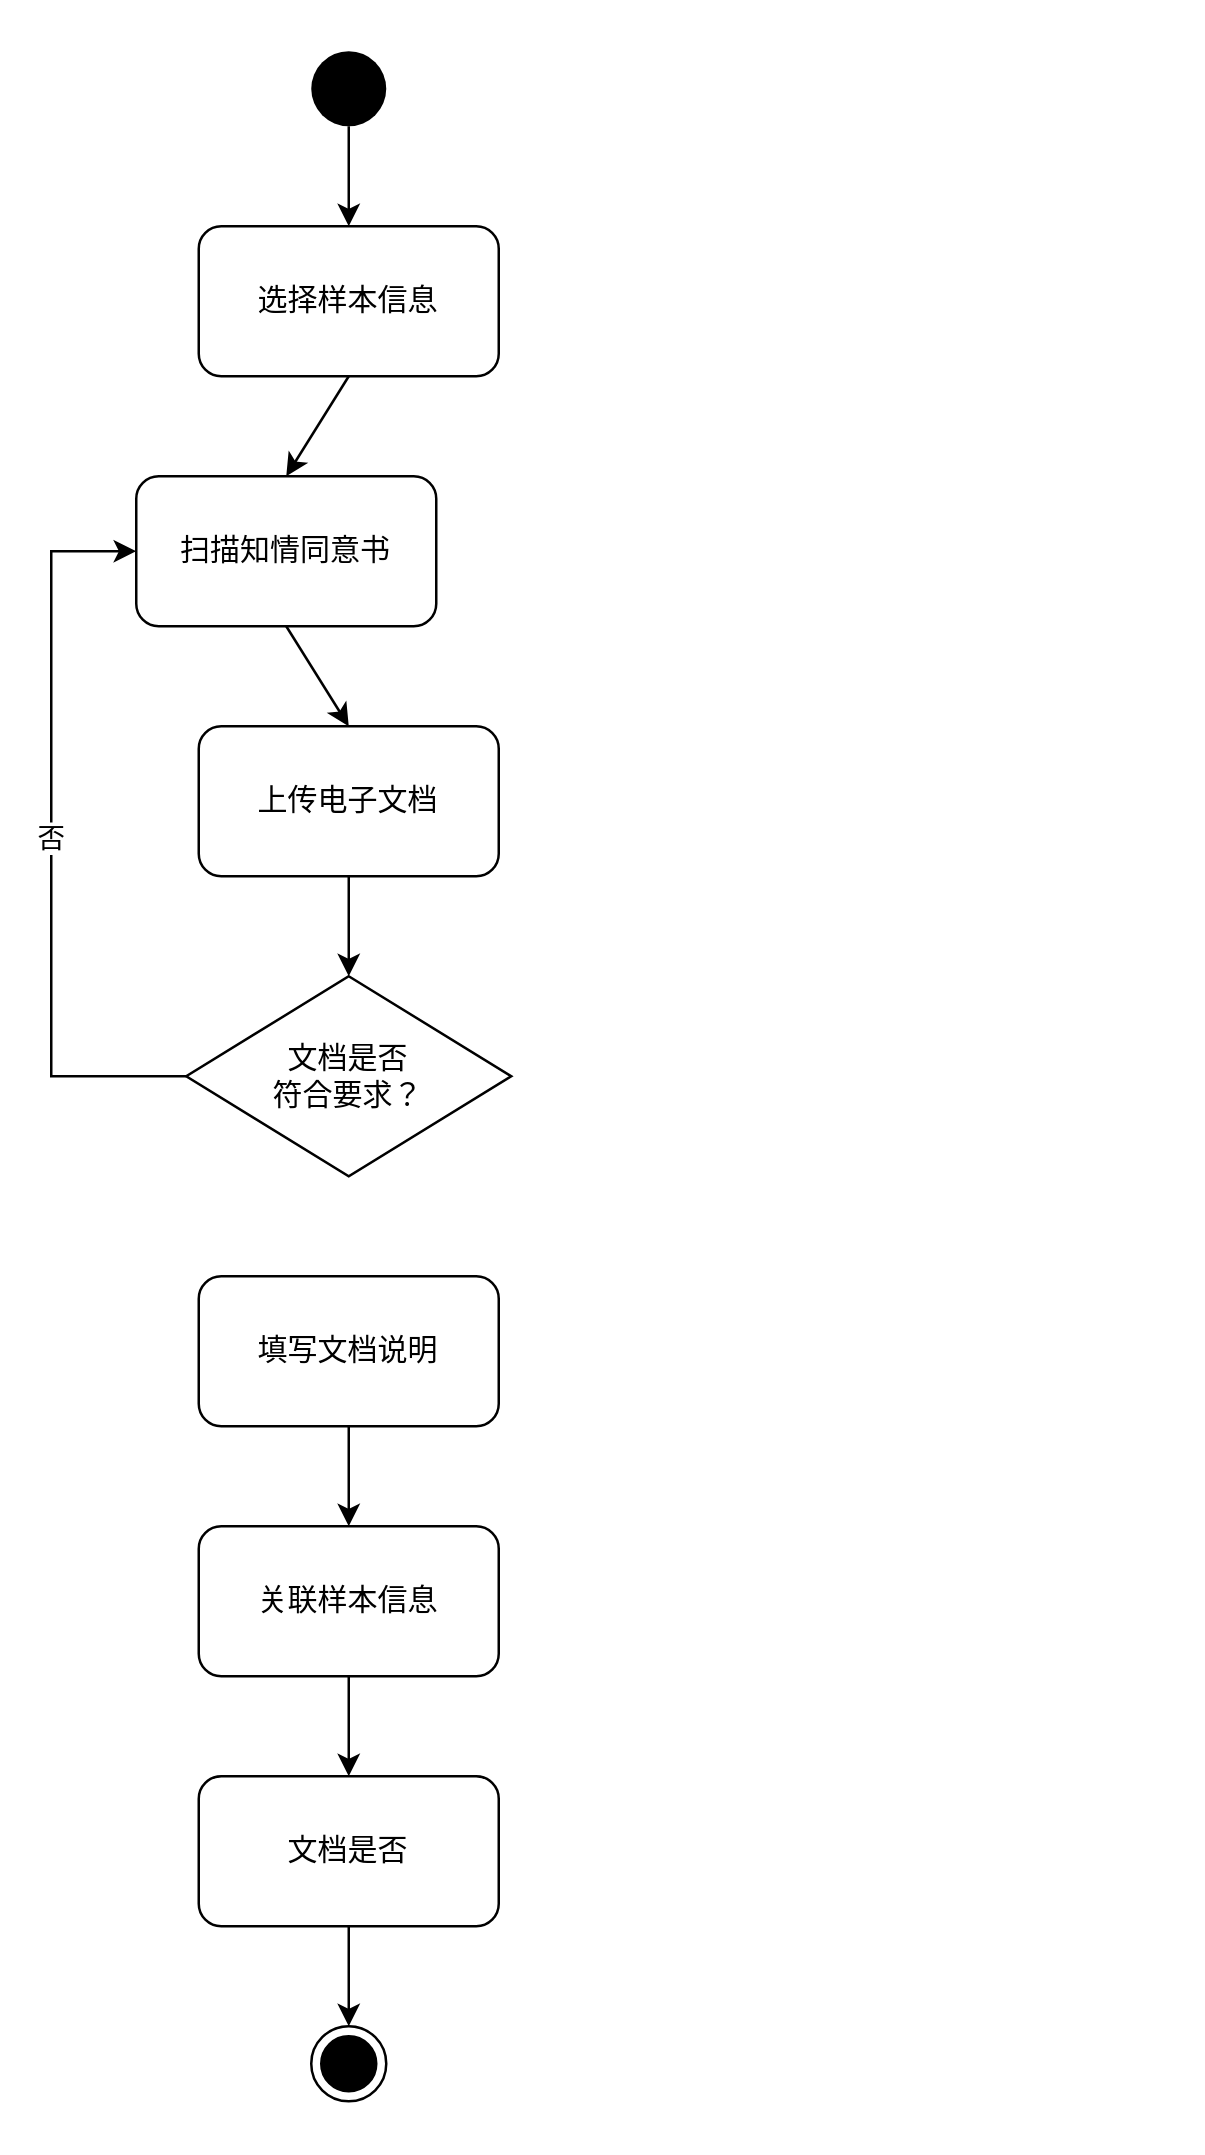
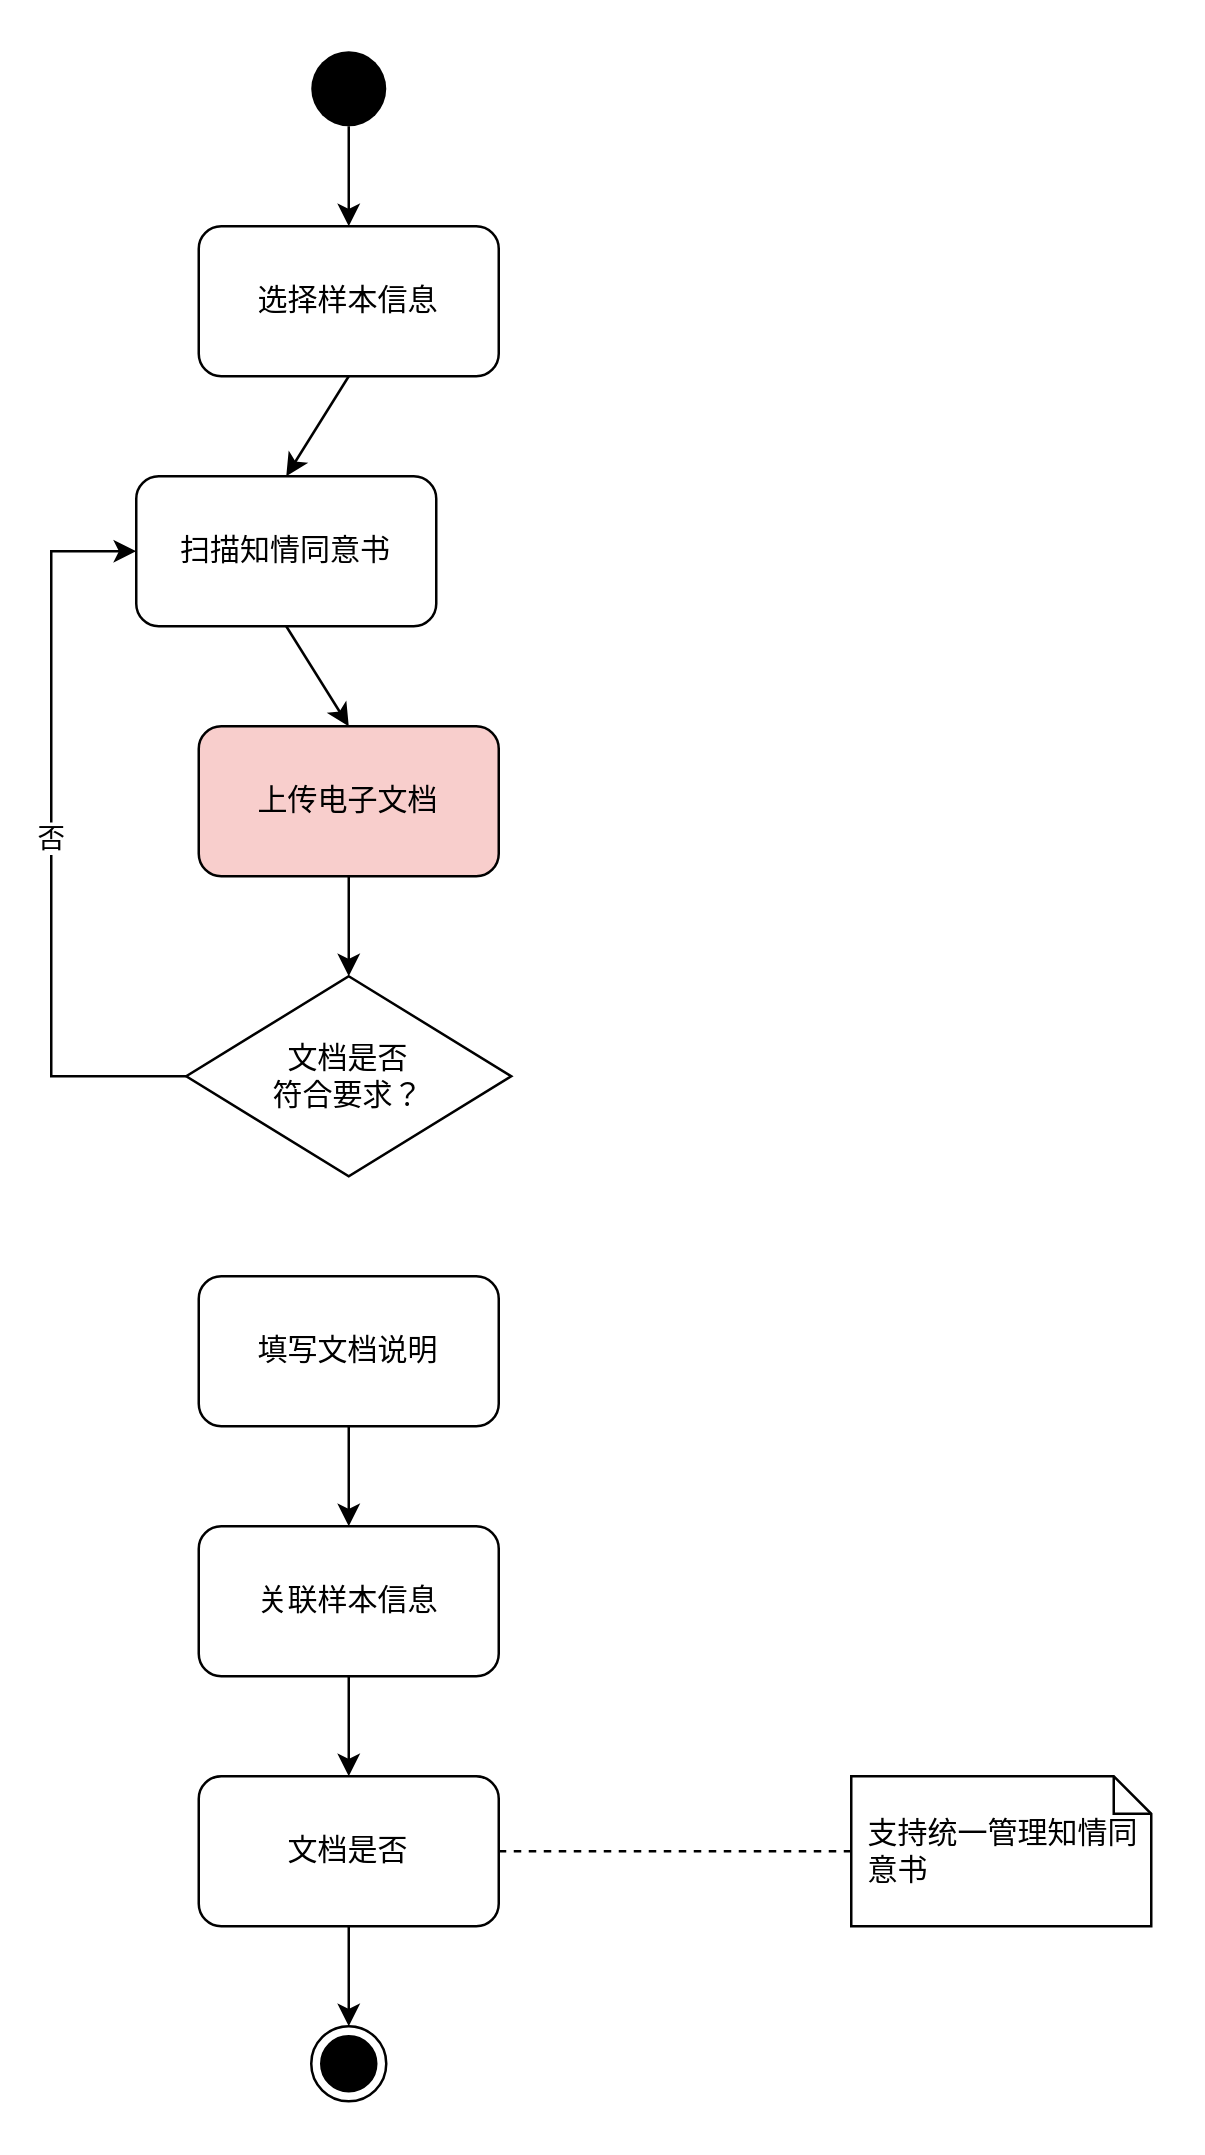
  <mxCell id="0" />
  <mxCell id="1" parent="0" />
  <mxCell id="2" value="" style="ellipse;fillColor=#000000;strokeColor=none;html=1;" vertex="1" parent="1"><mxGeometry x="124" y="20" width="30" height="30" as="geometry" /></mxCell>
  <mxCell id="3" value="选择样本信息" style="rounded=1;whiteSpace=wrap;html=1;" vertex="1" parent="1"><mxGeometry x="79" y="90" width="120" height="60" as="geometry" /></mxCell>
  <mxCell id="4" value="扫描知情同意书" style="rounded=1;whiteSpace=wrap;html=1;" vertex="1" parent="1"><mxGeometry x="54" y="190" width="120" height="60" as="geometry" /></mxCell>
- <mxCell id="5" value="上传电子文档" style="rounded=1;whiteSpace=wrap;html=1;" vertex="1" parent="1"><mxGeometry x="79" y="290" width="120" height="60" as="geometry" /></mxCell>
+ <mxCell id="5" value="上传电子文档" style="rounded=1;whiteSpace=wrap;html=1;fillColor=#f8cecc;" vertex="1" parent="1"><mxGeometry x="79" y="290" width="120" height="60" as="geometry" /></mxCell>
  <mxCell id="6" value="文档是否&#10;符合要求？" style="rhombus;whiteSpace=wrap;html=1;" vertex="1" parent="1"><mxGeometry x="74" y="390" width="130" height="80" as="geometry" /></mxCell>
  <mxCell id="7" value="填写文档说明" style="rounded=1;whiteSpace=wrap;html=1;" vertex="1" parent="1"><mxGeometry x="79" y="510" width="120" height="60" as="geometry" /></mxCell>
  <mxCell id="8" value="关联样本信息" style="rounded=1;whiteSpace=wrap;html=1;" vertex="1" parent="1"><mxGeometry x="79" y="610" width="120" height="60" as="geometry" /></mxCell>
  <mxCell id="9" value="文档是否" style="rounded=1;whiteSpace=wrap;html=1;" vertex="1" parent="1"><mxGeometry x="79" y="710" width="120" height="60" as="geometry" /></mxCell>
  <mxCell id="10" value="" style="ellipse;html=1;shape=endState;fillColor=#000000;strokeColor=#000000;" vertex="1" parent="1"><mxGeometry x="124" y="810" width="30" height="30" as="geometry" /></mxCell>
  <mxCell id="11" value="" style="endArrow=classic;html=1;rounded=0;exitX=0.5;exitY=1;exitDx=0;exitDy=0;entryX=0.5;entryY=0;entryDx=0;entryDy=0;" edge="1" parent="1" source="2" target="3"><mxGeometry width="50" height="50" relative="1" as="geometry" /></mxCell>
  <mxCell id="12" value="" style="endArrow=classic;html=1;rounded=0;exitX=0.5;exitY=1;exitDx=0;exitDy=0;entryX=0.5;entryY=0;entryDx=0;entryDy=0;" edge="1" parent="1" source="3" target="4"><mxGeometry width="50" height="50" relative="1" as="geometry" /></mxCell>
  <mxCell id="13" value="" style="endArrow=classic;html=1;rounded=0;exitX=0.5;exitY=1;exitDx=0;exitDy=0;entryX=0.5;entryY=0;entryDx=0;entryDy=0;" edge="1" parent="1" source="4" target="5"><mxGeometry width="50" height="50" relative="1" as="geometry" /></mxCell>
  <mxCell id="14" value="" style="endArrow=classic;html=1;rounded=0;exitX=0.5;exitY=1;exitDx=0;exitDy=0;entryX=0.5;entryY=0;entryDx=0;entryDy=0;" edge="1" parent="1" source="5" target="6"><mxGeometry width="50" height="50" relative="1" as="geometry" /></mxCell>
  <mxCell id="15" value="否" style="endArrow=classic;html=1;rounded=0;exitX=0;exitY=0.5;exitDx=0;exitDy=0;entryX=0;entryY=0.5;entryDx=0;entryDy=0;" edge="1" parent="1" source="6" target="4"><mxGeometry relative="1" as="geometry"><Array as="points"><mxPoint x="20" y="430" /><mxPoint x="20" y="220" /></Array></mxGeometry></mxCell>
  <mxCell id="16" value="" style="endArrow=classic;html=1;rounded=0;exitX=0.5;exitY=1;exitDx=0;exitDy=0;entryX=0.5;entryY=0;entryDx=0;entryDy=0;" edge="1" parent="1" source="7" target="8"><mxGeometry width="50" height="50" relative="1" as="geometry" /></mxCell>
  <mxCell id="17" value="" style="endArrow=classic;html=1;rounded=0;exitX=0.5;exitY=1;exitDx=0;exitDy=0;entryX=0.5;entryY=0;entryDx=0;entryDy=0;" edge="1" parent="1" source="8" target="9"><mxGeometry width="50" height="50" relative="1" as="geometry" /></mxCell>
  <mxCell id="18" value="" style="endArrow=classic;html=1;rounded=0;exitX=0.5;exitY=1;exitDx=0;exitDy=0;entryX=0.5;entryY=0;entryDx=0;entryDy=0;" edge="1" parent="1" source="9" target="10"><mxGeometry width="50" height="50" relative="1" as="geometry" /></mxCell>
+ <mxCell id="19" value="支持统一管理知情同意书" style="shape=note;size=15;align=left;spacingLeft=5;html=1;whiteSpace=wrap;" vertex="1" parent="1"><mxGeometry x="340" y="710" width="120" height="60" as="geometry" /></mxCell>
+ <mxCell id="20" value="" style="endArrow=none;dashed=1;html=1;rounded=0;exitX=1;exitY=0.5;exitDx=0;exitDy=0;entryX=0;entryY=0.5;entryDx=0;entryDy=0;entryPerimeter=0;" edge="1" parent="1" source="9" target="19"><mxGeometry width="50" height="50" relative="1" as="geometry" /></mxCell>
